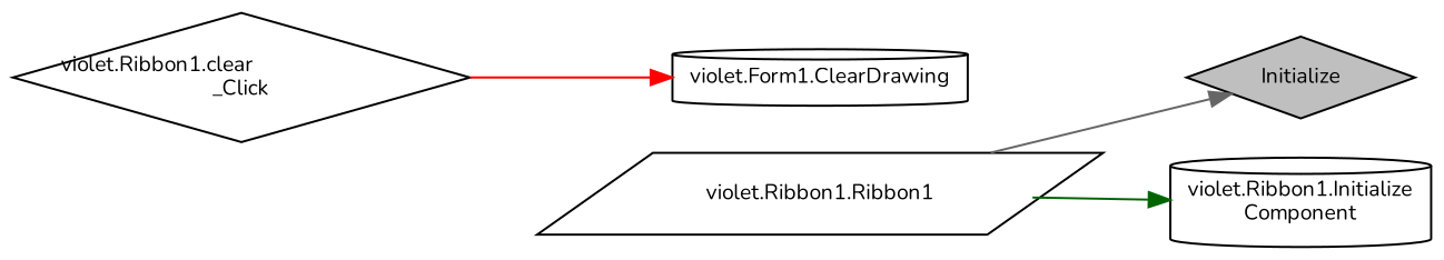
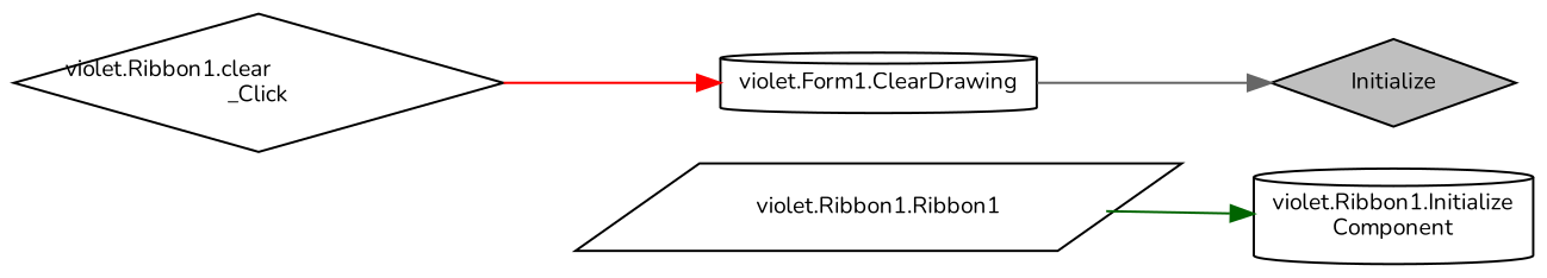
  digraph {
    fontname=Nunito
    rankdir=RL
    node [color=black fillcolor=white fontname=Nunito fontsize=10 shape=diamond style=filled]
    edge [dir=back fontname=Nunito fontsize=10 labelfontname=Helvetica labelfontsize=10 style=solid]
    n1 [fillcolor=grey75 fontcolor=black height=0.2 label=Initialize width=0.4]
    n2 [height=0.2 label="violet.Form1.ClearDrawing" shape=cylinder width=0.4]
    n3 [height=0.2 label="violet.Ribbon1.clear\l_Click" width=0.4]
    n4 [height=0.2 label="violet.Ribbon1.Initialize\lComponent" shape=cylinder width=0.4]
    n5 [height=0.2 label="violet.Ribbon1.Ribbon1" shape=parallelogram width=0.4]
-   n1 -> n5 [color=gray40]
+   n1 -> n2 [color=gray40]
    n2 -> n3 [color=red]
    n4 -> n5 [color=darkgreen]
  }
